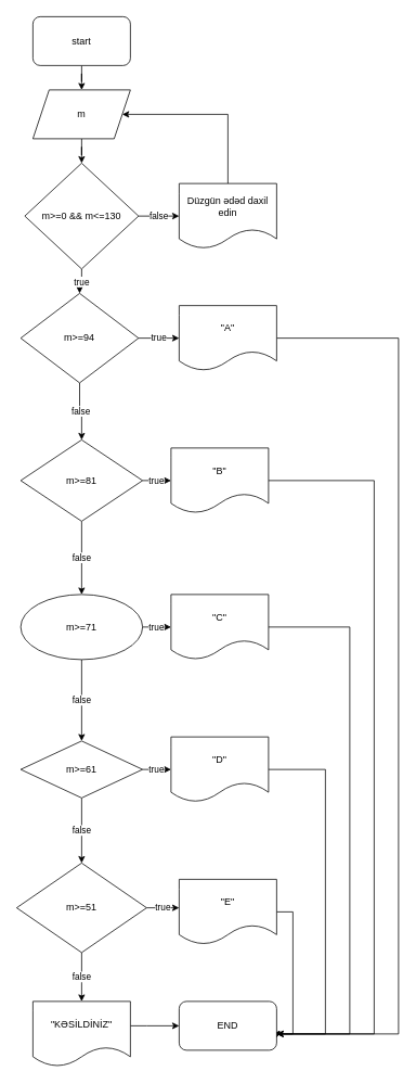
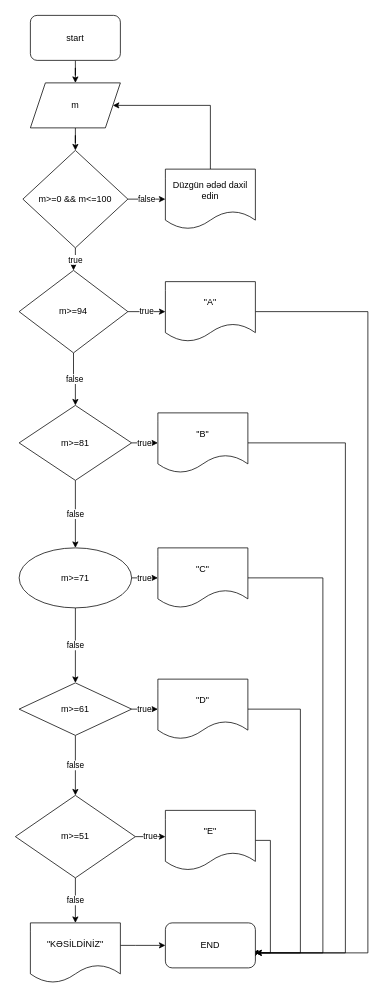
  <mxCell id="0" />
  <mxCell id="1" parent="0" />
  <mxCell id="2" value="" style="edgeStyle=orthogonalEdgeStyle;rounded=0;orthogonalLoop=1;jettySize=auto;html=1;" parent="1" source="3" target="5" edge="1"><mxGeometry relative="1" as="geometry" /></mxCell>
  <mxCell id="3" value="start" style="rounded=1;whiteSpace=wrap;html=1;" parent="1" vertex="1"><mxGeometry x="40" y="20" width="120" height="60" as="geometry" /></mxCell>
  <mxCell id="4" value="" style="edgeStyle=orthogonalEdgeStyle;rounded=0;orthogonalLoop=1;jettySize=auto;html=1;" parent="1" source="5" target="8" edge="1"><mxGeometry relative="1" as="geometry" /></mxCell>
  <mxCell id="5" value="m" style="shape=parallelogram;perimeter=parallelogramPerimeter;whiteSpace=wrap;html=1;fixedSize=1;" parent="1" vertex="1"><mxGeometry x="40" y="110" width="120" height="60" as="geometry" /></mxCell>
  <mxCell id="6" value="false" style="edgeStyle=orthogonalEdgeStyle;rounded=0;orthogonalLoop=1;jettySize=auto;html=1;" parent="1" source="8" target="10" edge="1"><mxGeometry relative="1" as="geometry" /></mxCell>
  <mxCell id="7" value="true" style="edgeStyle=orthogonalEdgeStyle;rounded=0;orthogonalLoop=1;jettySize=auto;html=1;" parent="1" source="8" target="13" edge="1"><mxGeometry relative="1" as="geometry" /></mxCell>
- <mxCell id="8" value="m&amp;gt;=0 &amp;amp;&amp;amp; m&amp;lt;=130" style="rhombus;whiteSpace=wrap;html=1;" parent="1" vertex="1"><mxGeometry x="30" y="200" width="140" height="130" as="geometry" /></mxCell>
+ <mxCell id="8" value="m&amp;gt;=0 &amp;amp;&amp;amp; m&amp;lt;=100" style="rhombus;whiteSpace=wrap;html=1;" parent="1" vertex="1"><mxGeometry x="30" y="200" width="140" height="130" as="geometry" /></mxCell>
  <mxCell id="9" style="edgeStyle=orthogonalEdgeStyle;rounded=0;orthogonalLoop=1;jettySize=auto;html=1;exitX=0.5;exitY=0;exitDx=0;exitDy=0;entryX=1;entryY=0.5;entryDx=0;entryDy=0;" parent="1" source="10" target="5" edge="1"><mxGeometry relative="1" as="geometry"><mxPoint x="280" y="120" as="targetPoint" /><Array as="points"><mxPoint x="280" y="140" /></Array></mxGeometry></mxCell>
  <mxCell id="10" value="Düzgün ədəd daxil edin" style="shape=document;whiteSpace=wrap;html=1;boundedLbl=1;" parent="1" vertex="1"><mxGeometry x="220" y="225" width="120" height="80" as="geometry" /></mxCell>
  <mxCell id="11" value="true" style="edgeStyle=orthogonalEdgeStyle;rounded=0;orthogonalLoop=1;jettySize=auto;html=1;" parent="1" source="13" target="15" edge="1"><mxGeometry relative="1" as="geometry" /></mxCell>
  <mxCell id="12" value="false" style="edgeStyle=orthogonalEdgeStyle;rounded=0;orthogonalLoop=1;jettySize=auto;html=1;" parent="1" source="13" target="18" edge="1"><mxGeometry relative="1" as="geometry" /></mxCell>
  <mxCell id="13" value="m&amp;gt;=94" style="rhombus;whiteSpace=wrap;html=1;" parent="1" vertex="1"><mxGeometry x="25" y="360" width="145" height="110" as="geometry" /></mxCell>
  <mxCell id="14" style="edgeStyle=orthogonalEdgeStyle;rounded=0;orthogonalLoop=1;jettySize=auto;html=1;entryX=1;entryY=0.667;entryDx=0;entryDy=0;entryPerimeter=0;" parent="1" source="15" target="38" edge="1"><mxGeometry relative="1" as="geometry"><mxPoint x="470" y="1270" as="targetPoint" /><Array as="points"><mxPoint x="490" y="415" /><mxPoint x="490" y="1270" /></Array></mxGeometry></mxCell>
  <mxCell id="15" value="&quot;A&quot;" style="shape=document;whiteSpace=wrap;html=1;boundedLbl=1;" parent="1" vertex="1"><mxGeometry x="220" y="375" width="120" height="80" as="geometry" /></mxCell>
  <mxCell id="16" value="true" style="edgeStyle=orthogonalEdgeStyle;rounded=0;orthogonalLoop=1;jettySize=auto;html=1;" parent="1" source="18" target="20" edge="1"><mxGeometry relative="1" as="geometry" /></mxCell>
  <mxCell id="17" value="false" style="edgeStyle=orthogonalEdgeStyle;rounded=0;orthogonalLoop=1;jettySize=auto;html=1;" parent="1" source="18" target="23" edge="1"><mxGeometry relative="1" as="geometry" /></mxCell>
  <mxCell id="18" value="m&amp;gt;=81" style="rhombus;whiteSpace=wrap;html=1;" parent="1" vertex="1"><mxGeometry x="25" y="540" width="150" height="100" as="geometry" /></mxCell>
  <mxCell id="19" style="edgeStyle=orthogonalEdgeStyle;rounded=0;orthogonalLoop=1;jettySize=auto;html=1;entryX=1;entryY=0.75;entryDx=0;entryDy=0;" parent="1" source="20" target="38" edge="1"><mxGeometry relative="1" as="geometry"><mxPoint x="460" y="1270" as="targetPoint" /><Array as="points"><mxPoint x="460" y="590" /><mxPoint x="460" y="1270" /><mxPoint x="340" y="1270" /></Array></mxGeometry></mxCell>
  <mxCell id="20" value="&quot;B&quot;" style="shape=document;whiteSpace=wrap;html=1;boundedLbl=1;" parent="1" vertex="1"><mxGeometry x="210" y="550" width="120" height="80" as="geometry" /></mxCell>
  <mxCell id="21" value="true" style="edgeStyle=orthogonalEdgeStyle;rounded=0;orthogonalLoop=1;jettySize=auto;html=1;" parent="1" source="23" target="25" edge="1"><mxGeometry relative="1" as="geometry" /></mxCell>
  <mxCell id="22" value="false" style="edgeStyle=orthogonalEdgeStyle;rounded=0;orthogonalLoop=1;jettySize=auto;html=1;" parent="1" source="23" target="28" edge="1"><mxGeometry relative="1" as="geometry" /></mxCell>
  <mxCell id="23" value="m&amp;gt;=71" style="ellipse;whiteSpace=wrap;html=1;" parent="1" vertex="1"><mxGeometry x="25" y="730" width="150" height="80" as="geometry" /></mxCell>
  <mxCell id="24" style="edgeStyle=orthogonalEdgeStyle;rounded=0;orthogonalLoop=1;jettySize=auto;html=1;entryX=1;entryY=0.75;entryDx=0;entryDy=0;" parent="1" source="25" target="38" edge="1"><mxGeometry relative="1" as="geometry"><mxPoint x="420" y="1270" as="targetPoint" /><Array as="points"><mxPoint x="430" y="770" /><mxPoint x="430" y="1270" /><mxPoint x="340" y="1270" /></Array></mxGeometry></mxCell>
  <mxCell id="25" value="&quot;C&quot;" style="shape=document;whiteSpace=wrap;html=1;boundedLbl=1;" parent="1" vertex="1"><mxGeometry x="210" y="730" width="120" height="80" as="geometry" /></mxCell>
  <mxCell id="26" value="true" style="edgeStyle=orthogonalEdgeStyle;rounded=0;orthogonalLoop=1;jettySize=auto;html=1;" parent="1" source="28" target="30" edge="1"><mxGeometry relative="1" as="geometry" /></mxCell>
  <mxCell id="27" value="false" style="edgeStyle=orthogonalEdgeStyle;rounded=0;orthogonalLoop=1;jettySize=auto;html=1;" parent="1" source="28" target="33" edge="1"><mxGeometry relative="1" as="geometry" /></mxCell>
  <mxCell id="28" value="m&amp;gt;=61" style="rhombus;whiteSpace=wrap;html=1;" parent="1" vertex="1"><mxGeometry x="25" y="910" width="150" height="70" as="geometry" /></mxCell>
  <mxCell id="29" style="edgeStyle=orthogonalEdgeStyle;rounded=0;orthogonalLoop=1;jettySize=auto;html=1;entryX=1;entryY=0.75;entryDx=0;entryDy=0;" parent="1" source="30" target="38" edge="1"><mxGeometry relative="1" as="geometry"><mxPoint x="420" y="1270" as="targetPoint" /><Array as="points"><mxPoint x="400" y="945" /><mxPoint x="400" y="1270" /><mxPoint x="340" y="1270" /></Array></mxGeometry></mxCell>
  <mxCell id="30" value="&quot;D&quot;" style="shape=document;whiteSpace=wrap;html=1;boundedLbl=1;" parent="1" vertex="1"><mxGeometry x="210" y="905" width="120" height="80" as="geometry" /></mxCell>
  <mxCell id="31" value="true" style="edgeStyle=orthogonalEdgeStyle;rounded=0;orthogonalLoop=1;jettySize=auto;html=1;" parent="1" source="33" target="35" edge="1"><mxGeometry relative="1" as="geometry"><Array as="points"><mxPoint x="170" y="1090" /><mxPoint x="170" y="1090" /></Array></mxGeometry></mxCell>
  <mxCell id="32" value="false" style="edgeStyle=orthogonalEdgeStyle;rounded=0;orthogonalLoop=1;jettySize=auto;html=1;" parent="1" source="33" target="37" edge="1"><mxGeometry relative="1" as="geometry" /></mxCell>
  <mxCell id="33" value="m&amp;gt;=51" style="rhombus;whiteSpace=wrap;html=1;" parent="1" vertex="1"><mxGeometry x="20" y="1060" width="160" height="110" as="geometry" /></mxCell>
  <mxCell id="34" style="edgeStyle=orthogonalEdgeStyle;rounded=0;orthogonalLoop=1;jettySize=auto;html=1;exitX=1;exitY=0.5;exitDx=0;exitDy=0;entryX=1;entryY=0.667;entryDx=0;entryDy=0;entryPerimeter=0;" parent="1" source="35" target="38" edge="1"><mxGeometry relative="1" as="geometry"><mxPoint x="420" y="1260" as="targetPoint" /></mxGeometry></mxCell>
  <mxCell id="35" value="&quot;E&quot;" style="shape=document;whiteSpace=wrap;html=1;boundedLbl=1;" parent="1" vertex="1"><mxGeometry x="220" y="1080" width="120" height="80" as="geometry" /></mxCell>
  <mxCell id="36" value="" style="edgeStyle=orthogonalEdgeStyle;rounded=0;orthogonalLoop=1;jettySize=auto;html=1;" parent="1" source="37" target="38" edge="1"><mxGeometry relative="1" as="geometry"><Array as="points"><mxPoint x="180" y="1260" /><mxPoint x="180" y="1260" /></Array></mxGeometry></mxCell>
  <mxCell id="37" value="&quot;KƏSİLDİNİZ&quot;" style="shape=document;whiteSpace=wrap;html=1;boundedLbl=1;" parent="1" vertex="1"><mxGeometry x="40" y="1230" width="120" height="80" as="geometry" /></mxCell>
  <mxCell id="38" value="END" style="rounded=1;whiteSpace=wrap;html=1;" parent="1" vertex="1"><mxGeometry x="220" y="1230" width="120" height="60" as="geometry" /></mxCell>
